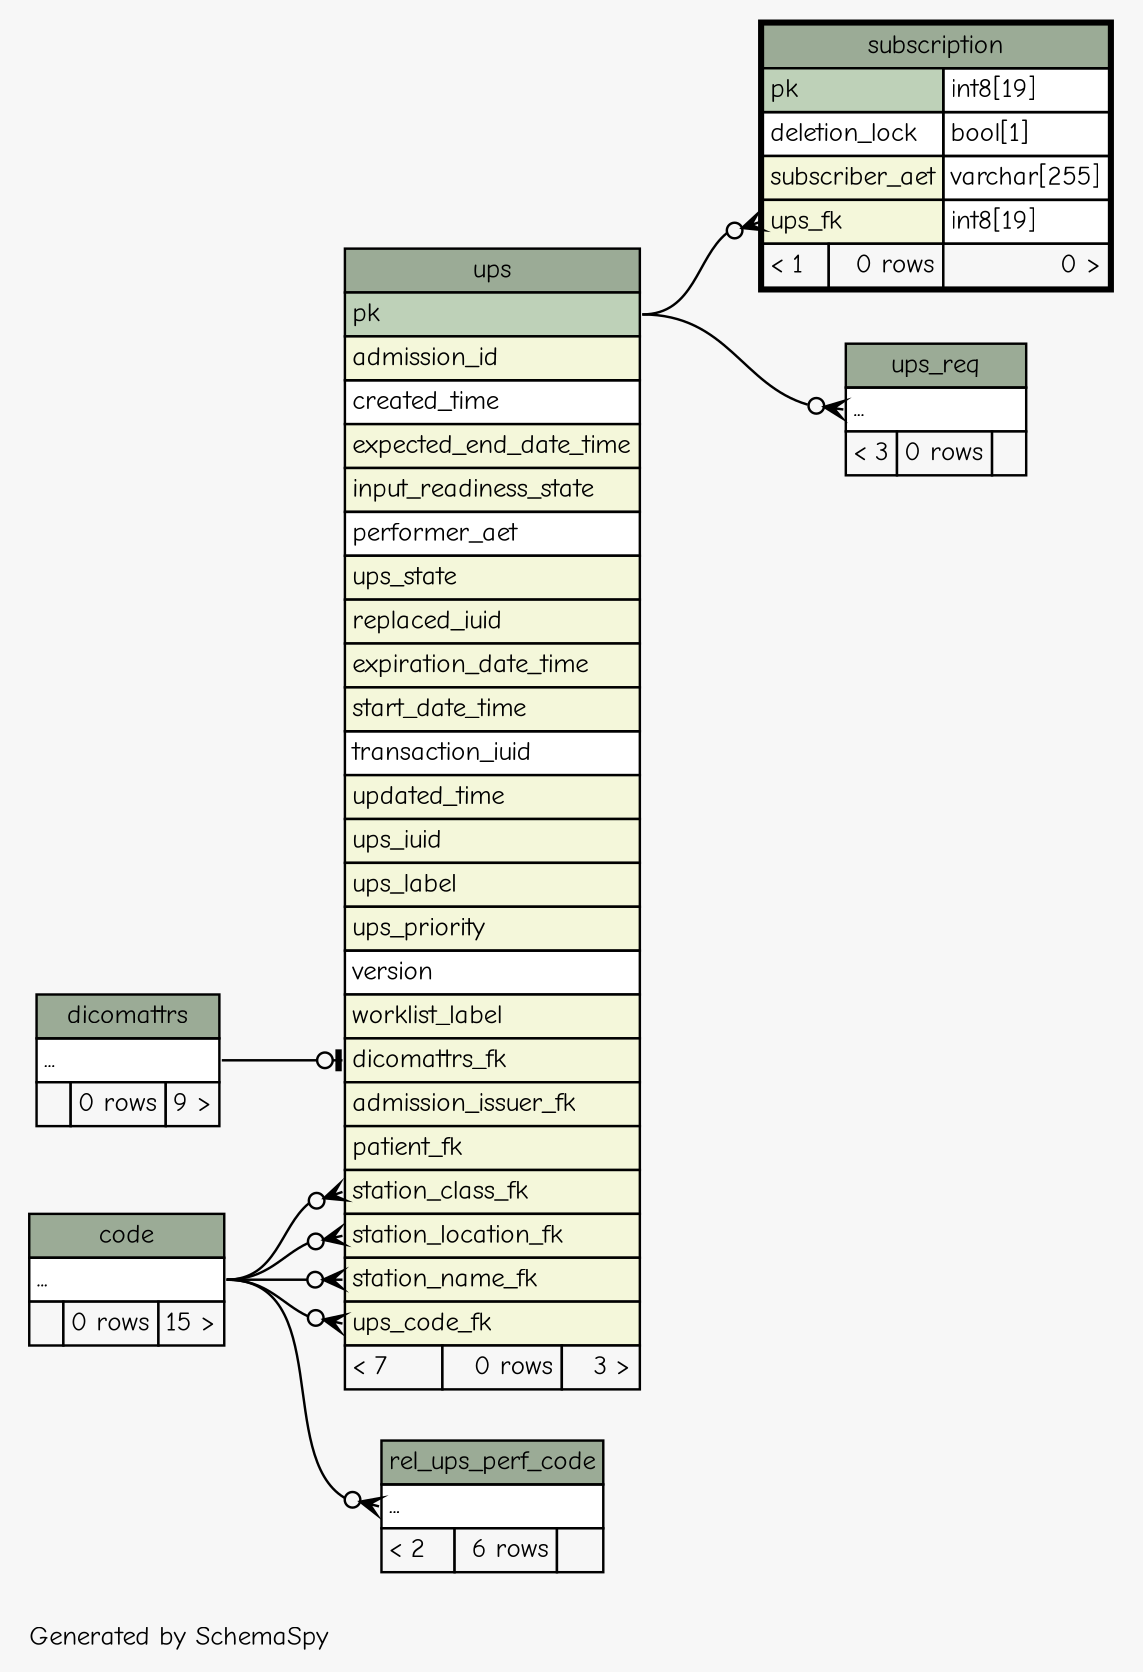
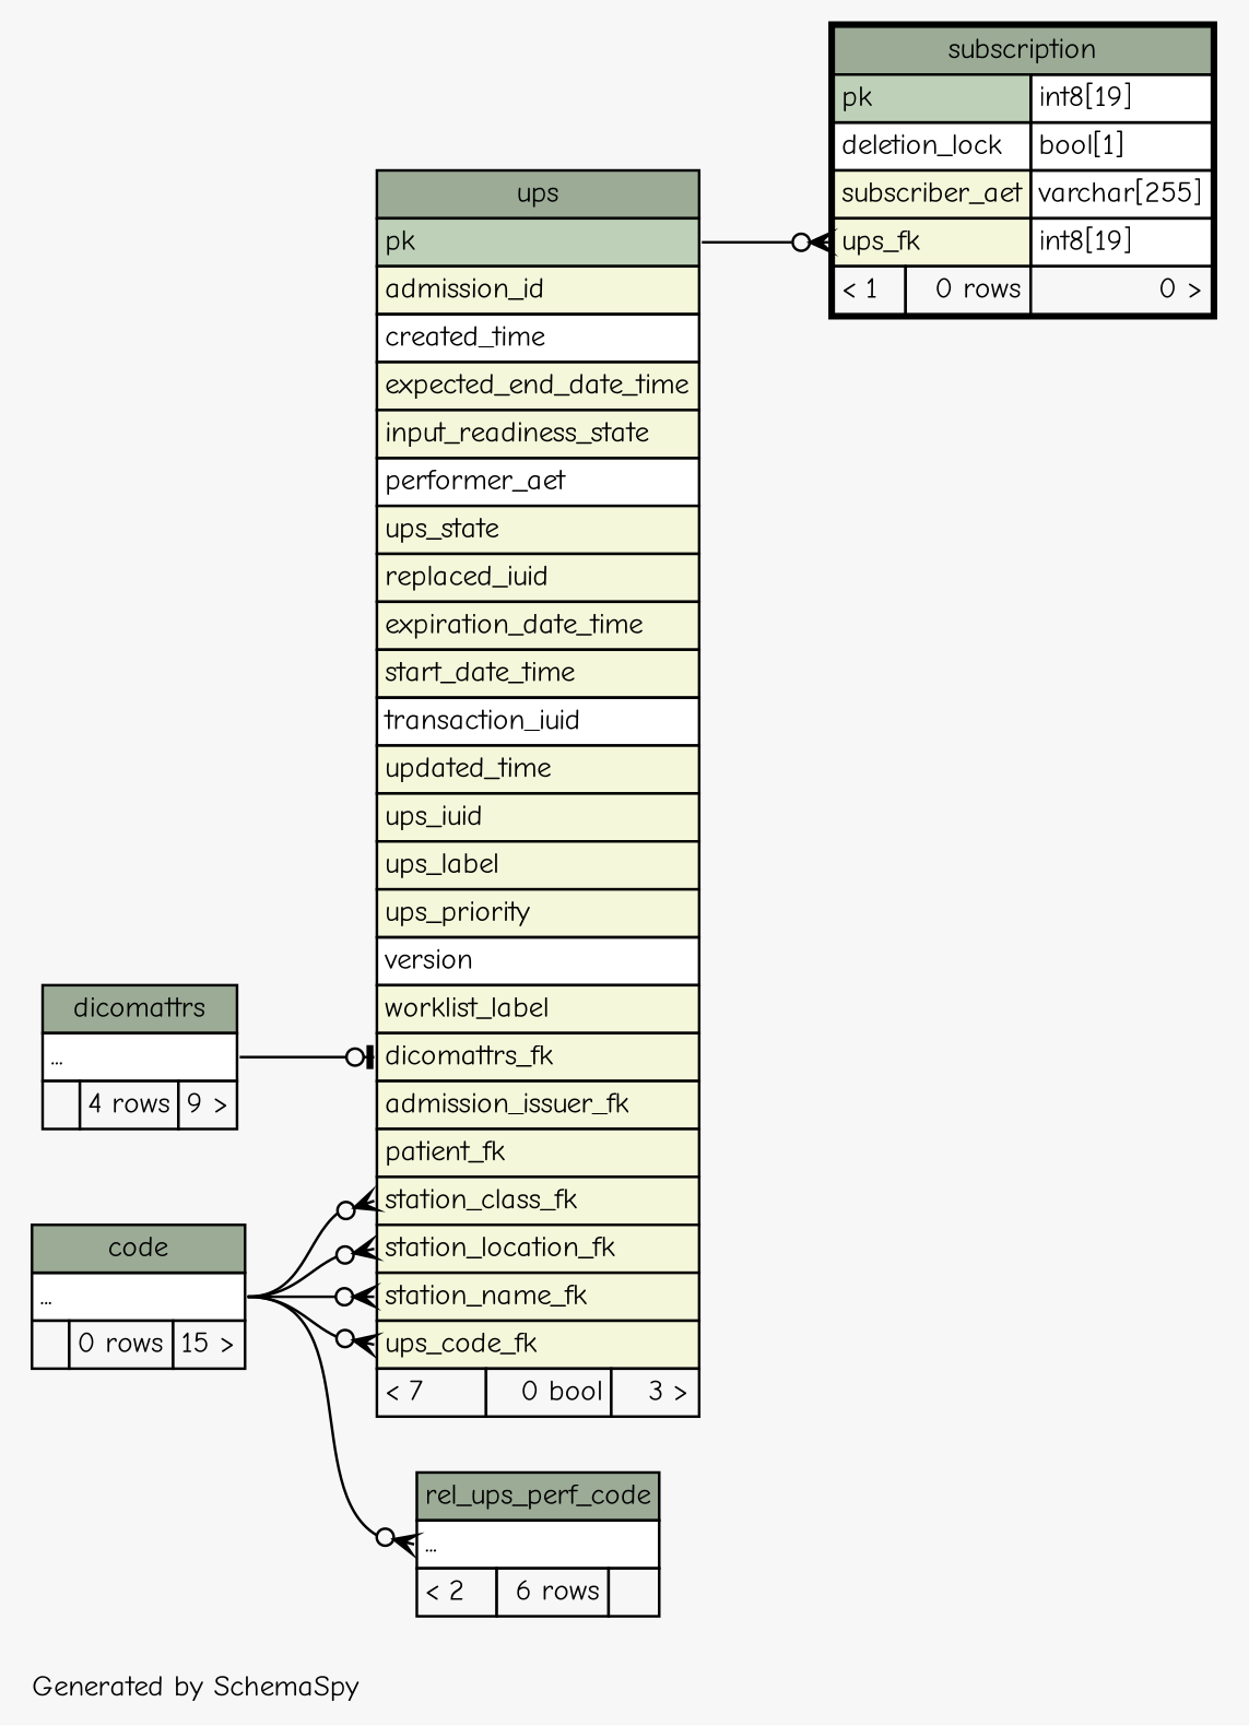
  digraph {
    bgcolor="#f7f7f7"
    fontname="Comic Neue"
    fontsize=11
    label="\nGenerated by SchemaSpy"
    labeljust=l
    nodesep=0.18
    rankdir=RL
    ranksep=0.46
    node [fontname="Comic Neue" fontsize=11 shape=plaintext]
    edge [arrowhead=none arrowsize=0.8 arrowtail=crowodot dir=back fontname="Comic Neue" headport="elipses:e" tailport="elipses:w"]
-   n1 [label=<     <TABLE BORDER="0" CELLBORDER="1" CELLSPACING="0" BGCOLOR="#ffffff">       <TR><TD COLSPAN="3" BGCOLOR="#9bab96" ALIGN="CENTER">dicomattrs</TD></TR>       <TR><TD PORT="elipses" COLSPAN="3" ALIGN="LEFT">...</TD></TR>       <TR><TD ALIGN="LEFT" BGCOLOR="#f7f7f7">  </TD><TD ALIGN="RIGHT" BGCOLOR="#f7f7f7">0 rows</TD><TD ALIGN="RIGHT" BGCOLOR="#f7f7f7">9 &gt;</TD></TR>     </TABLE>>]
+   n1 [label=<     <TABLE BORDER="0" CELLBORDER="1" CELLSPACING="0" BGCOLOR="#ffffff">       <TR><TD COLSPAN="3" BGCOLOR="#9bab96" ALIGN="CENTER">dicomattrs</TD></TR>       <TR><TD PORT="elipses" COLSPAN="3" ALIGN="LEFT">...</TD></TR>       <TR><TD ALIGN="LEFT" BGCOLOR="#f7f7f7">  </TD><TD ALIGN="RIGHT" BGCOLOR="#f7f7f7">4 rows</TD><TD ALIGN="RIGHT" BGCOLOR="#f7f7f7">9 &gt;</TD></TR>     </TABLE>>]
    n2 [label=<     <TABLE BORDER="0" CELLBORDER="1" CELLSPACING="0" BGCOLOR="#ffffff">       <TR><TD COLSPAN="3" BGCOLOR="#9bab96" ALIGN="CENTER">rel_ups_perf_code</TD></TR>       <TR><TD PORT="elipses" COLSPAN="3" ALIGN="LEFT">...</TD></TR>       <TR><TD ALIGN="LEFT" BGCOLOR="#f7f7f7">&lt; 2</TD><TD ALIGN="RIGHT" BGCOLOR="#f7f7f7">6 rows</TD><TD ALIGN="RIGHT" BGCOLOR="#f7f7f7">  </TD></TR>     </TABLE>>]
    n3 [label=<     <TABLE BORDER="0" CELLBORDER="1" CELLSPACING="0" BGCOLOR="#ffffff">       <TR><TD COLSPAN="3" BGCOLOR="#9bab96" ALIGN="CENTER">code</TD></TR>       <TR><TD PORT="elipses" COLSPAN="3" ALIGN="LEFT">...</TD></TR>       <TR><TD ALIGN="LEFT" BGCOLOR="#f7f7f7">  </TD><TD ALIGN="RIGHT" BGCOLOR="#f7f7f7">0 rows</TD><TD ALIGN="RIGHT" BGCOLOR="#f7f7f7">15 &gt;</TD></TR>     </TABLE>>]
-   n4 [label=<     <TABLE BORDER="0" CELLBORDER="1" CELLSPACING="0" BGCOLOR="#ffffff">       <TR><TD COLSPAN="3" BGCOLOR="#9bab96" ALIGN="CENTER">ups</TD></TR>       <TR><TD PORT="pk" COLSPAN="3" BGCOLOR="#bed1b8" ALIGN="LEFT">pk</TD></TR>       <TR><TD PORT="admission_id" COLSPAN="3" BGCOLOR="#f4f7da" ALIGN="LEFT">admission_id</TD></TR>       <TR><TD PORT="created_time" COLSPAN="3" ALIGN="LEFT">created_time</TD></TR>       <TR><TD PORT="expected_end_date_time" COLSPAN="3" BGCOLOR="#f4f7da" ALIGN="LEFT">expected_end_date_time</TD></TR>       <TR><TD PORT="input_readiness_state" COLSPAN="3" BGCOLOR="#f4f7da" ALIGN="LEFT">input_readiness_state</TD></TR>       <TR><TD PORT="performer_aet" COLSPAN="3" ALIGN="LEFT">performer_aet</TD></TR>       <TR><TD PORT="ups_state" COLSPAN="3" BGCOLOR="#f4f7da" ALIGN="LEFT">ups_state</TD></TR>       <TR><TD PORT="replaced_iuid" COLSPAN="3" BGCOLOR="#f4f7da" ALIGN="LEFT">replaced_iuid</TD></TR>       <TR><TD PORT="expiration_date_time" COLSPAN="3" BGCOLOR="#f4f7da" ALIGN="LEFT">expiration_date_time</TD></TR>       <TR><TD PORT="start_date_time" COLSPAN="3" BGCOLOR="#f4f7da" ALIGN="LEFT">start_date_time</TD></TR>       <TR><TD PORT="transaction_iuid" COLSPAN="3" ALIGN="LEFT">transaction_iuid</TD></TR>       <TR><TD PORT="updated_time" COLSPAN="3" BGCOLOR="#f4f7da" ALIGN="LEFT">updated_time</TD></TR>       <TR><TD PORT="ups_iuid" COLSPAN="3" BGCOLOR="#f4f7da" ALIGN="LEFT">ups_iuid</TD></TR>       <TR><TD PORT="ups_label" COLSPAN="3" BGCOLOR="#f4f7da" ALIGN="LEFT">ups_label</TD></TR>       <TR><TD PORT="ups_priority" COLSPAN="3" BGCOLOR="#f4f7da" ALIGN="LEFT">ups_priority</TD></TR>       <TR><TD PORT="version" COLSPAN="3" ALIGN="LEFT">version</TD></TR>       <TR><TD PORT="worklist_label" COLSPAN="3" BGCOLOR="#f4f7da" ALIGN="LEFT">worklist_label</TD></TR>       <TR><TD PORT="dicomattrs_fk" COLSPAN="3" BGCOLOR="#f4f7da" ALIGN="LEFT">dicomattrs_fk</TD></TR>       <TR><TD PORT="admission_issuer_fk" COLSPAN="3" BGCOLOR="#f4f7da" ALIGN="LEFT">admission_issuer_fk</TD></TR>       <TR><TD PORT="patient_fk" COLSPAN="3" BGCOLOR="#f4f7da" ALIGN="LEFT">patient_fk</TD></TR>       <TR><TD PORT="station_class_fk" COLSPAN="3" BGCOLOR="#f4f7da" ALIGN="LEFT">station_class_fk</TD></TR>       <TR><TD PORT="station_location_fk" COLSPAN="3" BGCOLOR="#f4f7da" ALIGN="LEFT">station_location_fk</TD></TR>       <TR><TD PORT="station_name_fk" COLSPAN="3" BGCOLOR="#f4f7da" ALIGN="LEFT">station_name_fk</TD></TR>       <TR><TD PORT="ups_code_fk" COLSPAN="3" BGCOLOR="#f4f7da" ALIGN="LEFT">ups_code_fk</TD></TR>       <TR><TD ALIGN="LEFT" BGCOLOR="#f7f7f7">&lt; 7</TD><TD ALIGN="RIGHT" BGCOLOR="#f7f7f7">0 rows</TD><TD ALIGN="RIGHT" BGCOLOR="#f7f7f7">3 &gt;</TD></TR>     </TABLE>>]
+   n4 [label=<     <TABLE BORDER="0" CELLBORDER="1" CELLSPACING="0" BGCOLOR="#ffffff">       <TR><TD COLSPAN="3" BGCOLOR="#9bab96" ALIGN="CENTER">ups</TD></TR>       <TR><TD PORT="pk" COLSPAN="3" BGCOLOR="#bed1b8" ALIGN="LEFT">pk</TD></TR>       <TR><TD PORT="admission_id" COLSPAN="3" BGCOLOR="#f4f7da" ALIGN="LEFT">admission_id</TD></TR>       <TR><TD PORT="created_time" COLSPAN="3" ALIGN="LEFT">created_time</TD></TR>       <TR><TD PORT="expected_end_date_time" COLSPAN="3" BGCOLOR="#f4f7da" ALIGN="LEFT">expected_end_date_time</TD></TR>       <TR><TD PORT="input_readiness_state" COLSPAN="3" BGCOLOR="#f4f7da" ALIGN="LEFT">input_readiness_state</TD></TR>       <TR><TD PORT="performer_aet" COLSPAN="3" ALIGN="LEFT">performer_aet</TD></TR>       <TR><TD PORT="ups_state" COLSPAN="3" BGCOLOR="#f4f7da" ALIGN="LEFT">ups_state</TD></TR>       <TR><TD PORT="replaced_iuid" COLSPAN="3" BGCOLOR="#f4f7da" ALIGN="LEFT">replaced_iuid</TD></TR>       <TR><TD PORT="expiration_date_time" COLSPAN="3" BGCOLOR="#f4f7da" ALIGN="LEFT">expiration_date_time</TD></TR>       <TR><TD PORT="start_date_time" COLSPAN="3" BGCOLOR="#f4f7da" ALIGN="LEFT">start_date_time</TD></TR>       <TR><TD PORT="transaction_iuid" COLSPAN="3" ALIGN="LEFT">transaction_iuid</TD></TR>       <TR><TD PORT="updated_time" COLSPAN="3" BGCOLOR="#f4f7da" ALIGN="LEFT">updated_time</TD></TR>       <TR><TD PORT="ups_iuid" COLSPAN="3" BGCOLOR="#f4f7da" ALIGN="LEFT">ups_iuid</TD></TR>       <TR><TD PORT="ups_label" COLSPAN="3" BGCOLOR="#f4f7da" ALIGN="LEFT">ups_label</TD></TR>       <TR><TD PORT="ups_priority" COLSPAN="3" BGCOLOR="#f4f7da" ALIGN="LEFT">ups_priority</TD></TR>       <TR><TD PORT="version" COLSPAN="3" ALIGN="LEFT">version</TD></TR>       <TR><TD PORT="worklist_label" COLSPAN="3" BGCOLOR="#f4f7da" ALIGN="LEFT">worklist_label</TD></TR>       <TR><TD PORT="dicomattrs_fk" COLSPAN="3" BGCOLOR="#f4f7da" ALIGN="LEFT">dicomattrs_fk</TD></TR>       <TR><TD PORT="admission_issuer_fk" COLSPAN="3" BGCOLOR="#f4f7da" ALIGN="LEFT">admission_issuer_fk</TD></TR>       <TR><TD PORT="patient_fk" COLSPAN="3" BGCOLOR="#f4f7da" ALIGN="LEFT">patient_fk</TD></TR>       <TR><TD PORT="station_class_fk" COLSPAN="3" BGCOLOR="#f4f7da" ALIGN="LEFT">station_class_fk</TD></TR>       <TR><TD PORT="station_location_fk" COLSPAN="3" BGCOLOR="#f4f7da" ALIGN="LEFT">station_location_fk</TD></TR>       <TR><TD PORT="station_name_fk" COLSPAN="3" BGCOLOR="#f4f7da" ALIGN="LEFT">station_name_fk</TD></TR>       <TR><TD PORT="ups_code_fk" COLSPAN="3" BGCOLOR="#f4f7da" ALIGN="LEFT">ups_code_fk</TD></TR>       <TR><TD ALIGN="LEFT" BGCOLOR="#f7f7f7">&lt; 7</TD><TD ALIGN="RIGHT" BGCOLOR="#f7f7f7">0 bool</TD><TD ALIGN="RIGHT" BGCOLOR="#f7f7f7">3 &gt;</TD></TR>     </TABLE>>]
    n5 [label=<     <TABLE BORDER="2" CELLBORDER="1" CELLSPACING="0" BGCOLOR="#ffffff">       <TR><TD COLSPAN="3" BGCOLOR="#9bab96" ALIGN="CENTER">subscription</TD></TR>       <TR><TD PORT="pk" COLSPAN="2" BGCOLOR="#bed1b8" ALIGN="LEFT">pk</TD><TD PORT="pk.type" ALIGN="LEFT">int8[19]</TD></TR>       <TR><TD PORT="deletion_lock" COLSPAN="2" ALIGN="LEFT">deletion_lock</TD><TD PORT="deletion_lock.type" ALIGN="LEFT">bool[1]</TD></TR>       <TR><TD PORT="subscriber_aet" COLSPAN="2" BGCOLOR="#f4f7da" ALIGN="LEFT">subscriber_aet</TD><TD PORT="subscriber_aet.type" ALIGN="LEFT">varchar[255]</TD></TR>       <TR><TD PORT="ups_fk" COLSPAN="2" BGCOLOR="#f4f7da" ALIGN="LEFT">ups_fk</TD><TD PORT="ups_fk.type" ALIGN="LEFT">int8[19]</TD></TR>       <TR><TD ALIGN="LEFT" BGCOLOR="#f7f7f7">&lt; 1</TD><TD ALIGN="RIGHT" BGCOLOR="#f7f7f7">0 rows</TD><TD ALIGN="RIGHT" BGCOLOR="#f7f7f7">0 &gt;</TD></TR>     </TABLE>>]
-   n6 [label=<     <TABLE BORDER="0" CELLBORDER="1" CELLSPACING="0" BGCOLOR="#ffffff">       <TR><TD COLSPAN="3" BGCOLOR="#9bab96" ALIGN="CENTER">ups_req</TD></TR>       <TR><TD PORT="elipses" COLSPAN="3" ALIGN="LEFT">...</TD></TR>       <TR><TD ALIGN="LEFT" BGCOLOR="#f7f7f7">&lt; 3</TD><TD ALIGN="RIGHT" BGCOLOR="#f7f7f7">0 rows</TD><TD ALIGN="RIGHT" BGCOLOR="#f7f7f7">  </TD></TR>     </TABLE>>]
    n2 -> n3
    n4 -> n1 [arrowtail=teeodot tailport="dicomattrs_fk:w"]
    n4 -> n3 [tailport="station_class_fk:w"]
    n4 -> n3 [tailport="station_location_fk:w"]
    n4 -> n3 [tailport="station_name_fk:w"]
    n4 -> n3 [tailport="ups_code_fk:w"]
    n5 -> n4 [headport="pk:e" tailport="ups_fk:w"]
-   n6 -> n4 [headport="pk:e"]
  }
